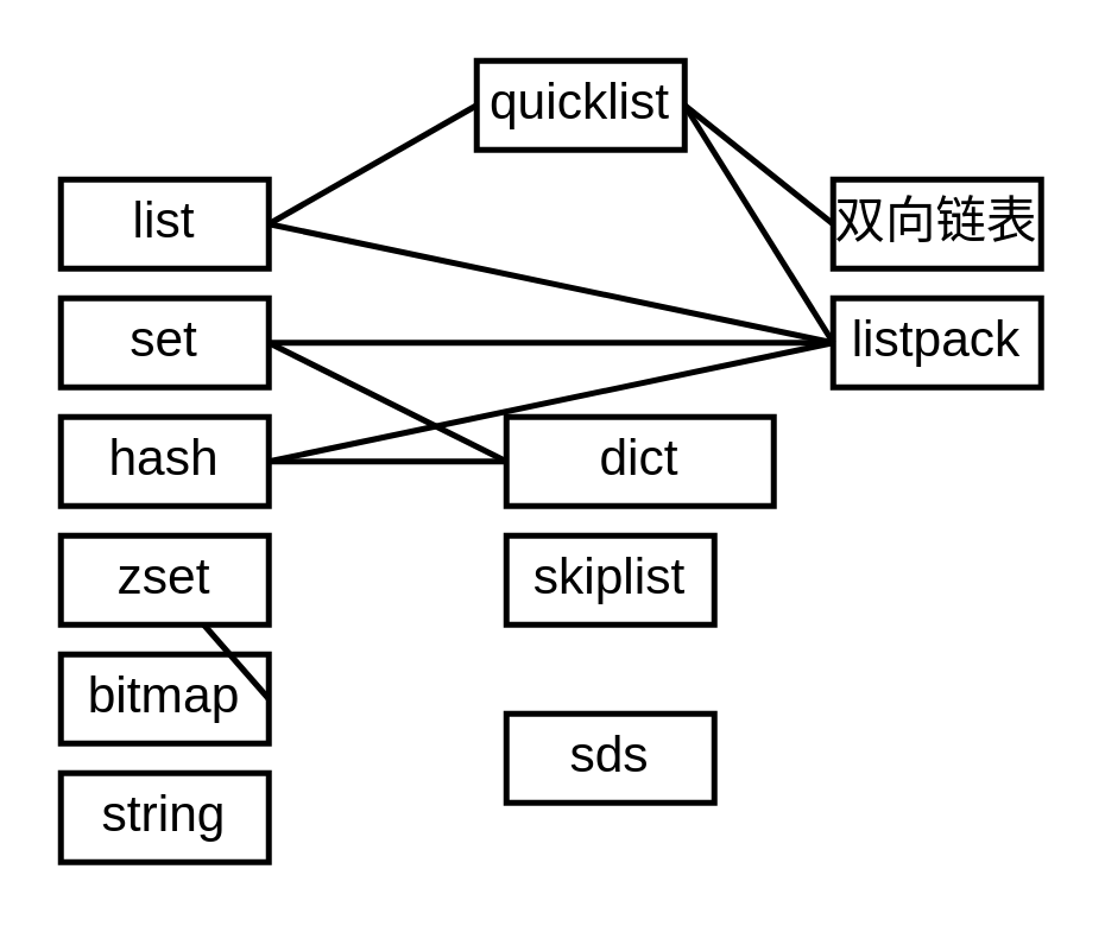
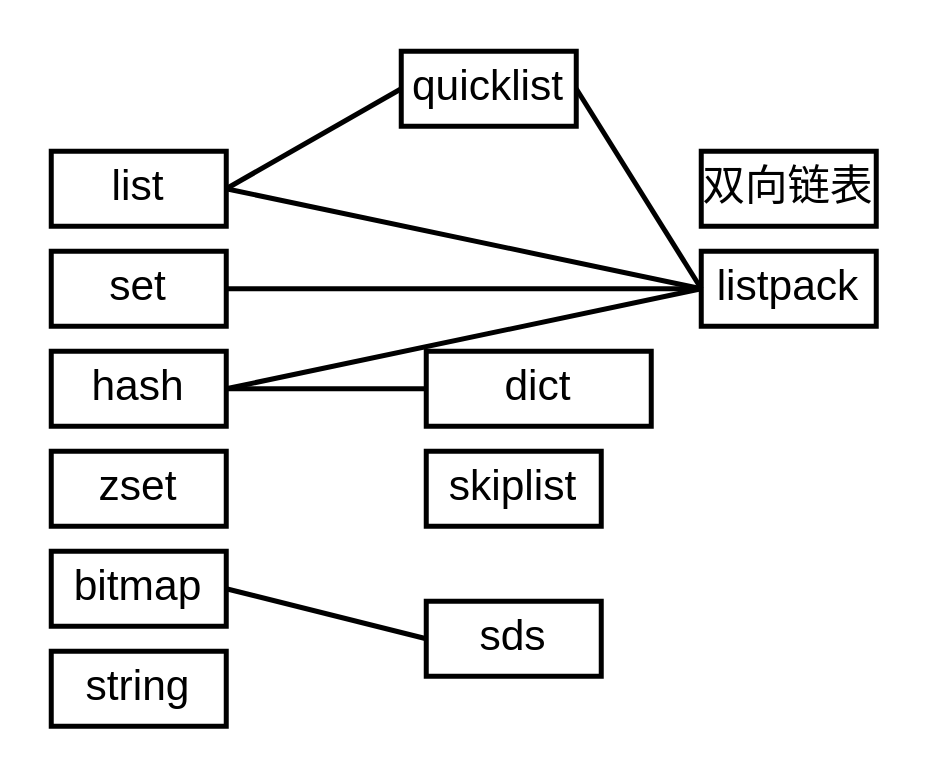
  <mxCell id="0" />
  <mxCell id="1" parent="0" />
  <mxCell id="2" value="list" style="rounded=0;whiteSpace=wrap;html=1;strokeWidth=2;fontSize=17;" vertex="1" parent="1"><mxGeometry x="20" y="60" width="70" height="30" as="geometry" /></mxCell>
  <mxCell id="3" value="set" style="rounded=0;whiteSpace=wrap;html=1;strokeWidth=2;fontSize=17;" vertex="1" parent="1"><mxGeometry x="20" y="100" width="70" height="30" as="geometry" /></mxCell>
  <mxCell id="4" value="hash" style="rounded=0;whiteSpace=wrap;html=1;strokeWidth=2;fontSize=17;" vertex="1" parent="1"><mxGeometry x="20" y="140" width="70" height="30" as="geometry" /></mxCell>
  <mxCell id="5" value="zset" style="rounded=0;whiteSpace=wrap;html=1;strokeWidth=2;fontSize=17;" vertex="1" parent="1"><mxGeometry x="20" y="180" width="70" height="30" as="geometry" /></mxCell>
  <mxCell id="6" value="bitmap" style="rounded=0;whiteSpace=wrap;html=1;strokeWidth=2;fontSize=17;" vertex="1" parent="1"><mxGeometry x="20" y="220" width="70" height="30" as="geometry" /></mxCell>
  <mxCell id="7" value="string" style="rounded=0;whiteSpace=wrap;html=1;strokeWidth=2;fontSize=17;" vertex="1" parent="1"><mxGeometry x="20" y="260" width="70" height="30" as="geometry" /></mxCell>
  <mxCell id="8" value="quicklist" style="rounded=0;whiteSpace=wrap;html=1;strokeWidth=2;fontSize=17;" vertex="1" parent="1"><mxGeometry x="160" y="20" width="70" height="30" as="geometry" /></mxCell>
  <mxCell id="9" value="listpack" style="rounded=0;whiteSpace=wrap;html=1;strokeWidth=2;fontSize=17;" vertex="1" parent="1"><mxGeometry x="280" y="100" width="70" height="30" as="geometry" /></mxCell>
  <mxCell id="10" value="双向链表" style="rounded=0;whiteSpace=wrap;html=1;strokeWidth=2;fontSize=17;" vertex="1" parent="1"><mxGeometry x="280" y="60" width="70" height="30" as="geometry" /></mxCell>
  <mxCell id="11" value="" style="endArrow=none;html=1;rounded=0;exitX=1;exitY=0.5;exitDx=0;exitDy=0;entryX=0;entryY=0.5;entryDx=0;entryDy=0;strokeWidth=2;fontSize=17;" edge="1" parent="1" source="8" target="9"><mxGeometry width="50" height="50" relative="1" as="geometry"><mxPoint x="240" y="190" as="sourcePoint" /><mxPoint x="290" y="140" as="targetPoint" /></mxGeometry></mxCell>
- <mxCell id="12" value="" style="endArrow=none;html=1;rounded=0;exitX=1;exitY=0.5;exitDx=0;exitDy=0;entryX=0;entryY=0.5;entryDx=0;entryDy=0;strokeWidth=2;fontSize=17;" edge="1" parent="1" source="8" target="10"><mxGeometry width="50" height="50" relative="1" as="geometry"><mxPoint x="240" y="65" as="sourcePoint" /><mxPoint x="300" y="35" as="targetPoint" /></mxGeometry></mxCell>
  <mxCell id="13" value="dict" style="rounded=0;whiteSpace=wrap;html=1;strokeWidth=2;fontSize=17;" vertex="1" parent="1"><mxGeometry x="170" y="140" width="90" height="30" as="geometry" /></mxCell>
- <mxCell id="14" value="" style="endArrow=none;html=1;rounded=0;exitX=1;exitY=0.5;exitDx=0;exitDy=0;entryX=0;entryY=0.5;entryDx=0;entryDy=0;strokeWidth=2;fontSize=17;" edge="1" parent="1" source="3" target="13"><mxGeometry width="50" height="50" relative="1" as="geometry"><mxPoint x="240" y="65" as="sourcePoint" /><mxPoint x="300" y="95" as="targetPoint" /></mxGeometry></mxCell>
  <mxCell id="15" value="" style="endArrow=none;html=1;rounded=0;exitX=1;exitY=0.5;exitDx=0;exitDy=0;entryX=0;entryY=0.5;entryDx=0;entryDy=0;strokeWidth=2;fontSize=17;" edge="1" parent="1" source="4" target="13"><mxGeometry width="50" height="50" relative="1" as="geometry"><mxPoint x="100" y="115" as="sourcePoint" /><mxPoint x="180" y="135" as="targetPoint" /></mxGeometry></mxCell>
  <mxCell id="16" value="skiplist" style="rounded=0;whiteSpace=wrap;html=1;strokeWidth=2;fontSize=17;" vertex="1" parent="1"><mxGeometry x="170" y="180" width="70" height="30" as="geometry" /></mxCell>
  <mxCell id="17" value="sds" style="rounded=0;whiteSpace=wrap;html=1;strokeWidth=2;fontSize=17;" vertex="1" parent="1"><mxGeometry x="170" y="240" width="70" height="30" as="geometry" /></mxCell>
- <mxCell id="18" value="" style="endArrow=none;html=1;rounded=0;exitX=1;exitY=0.5;exitDx=0;exitDy=0;strokeWidth=2;fontSize=17;" edge="1" parent="1" source="6" target="5"><mxGeometry width="50" height="50" relative="1" as="geometry"><mxPoint x="100" y="195" as="sourcePoint" /><mxPoint x="180" y="195" as="targetPoint" /></mxGeometry></mxCell>
+ <mxCell id="18" value="" style="endArrow=none;html=1;rounded=0;exitX=1;exitY=0.5;exitDx=0;exitDy=0;entryX=0;entryY=0.5;entryDx=0;entryDy=0;strokeWidth=2;fontSize=17;" edge="1" parent="1" source="6" target="17"><mxGeometry width="50" height="50" relative="1" as="geometry"><mxPoint x="100" y="195" as="sourcePoint" /><mxPoint x="180" y="195" as="targetPoint" /></mxGeometry></mxCell>
  <mxCell id="19" value="" style="endArrow=none;html=1;rounded=0;exitX=1;exitY=0.5;exitDx=0;exitDy=0;entryX=0;entryY=0.5;entryDx=0;entryDy=0;strokeWidth=2;fontSize=17;" edge="1" parent="1" source="4" target="9"><mxGeometry width="50" height="50" relative="1" as="geometry"><mxPoint x="240" y="190" as="sourcePoint" /><mxPoint x="290" y="140" as="targetPoint" /></mxGeometry></mxCell>
  <mxCell id="20" value="" style="endArrow=none;html=1;rounded=0;exitX=1;exitY=0.5;exitDx=0;exitDy=0;entryX=0;entryY=0.5;entryDx=0;entryDy=0;strokeWidth=2;fontSize=17;" edge="1" parent="1" source="3" target="9"><mxGeometry width="50" height="50" relative="1" as="geometry"><mxPoint x="120" y="235" as="sourcePoint" /><mxPoint x="200" y="235" as="targetPoint" /></mxGeometry></mxCell>
  <mxCell id="21" value="" style="endArrow=none;html=1;rounded=0;exitX=1;exitY=0.5;exitDx=0;exitDy=0;entryX=0;entryY=0.5;entryDx=0;entryDy=0;strokeWidth=2;fontSize=17;" edge="1" parent="1" source="2" target="8"><mxGeometry width="50" height="50" relative="1" as="geometry"><mxPoint x="100" y="125" as="sourcePoint" /><mxPoint x="290" y="125" as="targetPoint" /></mxGeometry></mxCell>
  <mxCell id="22" value="" style="endArrow=none;html=1;rounded=0;exitX=1;exitY=0.5;exitDx=0;exitDy=0;entryX=0;entryY=0.5;entryDx=0;entryDy=0;strokeWidth=2;fontSize=17;" edge="1" parent="1" source="2" target="9"><mxGeometry width="50" height="50" relative="1" as="geometry"><mxPoint x="100" y="85" as="sourcePoint" /><mxPoint x="170" y="45" as="targetPoint" /></mxGeometry></mxCell>
